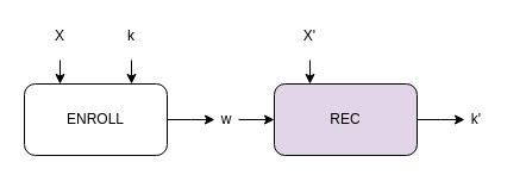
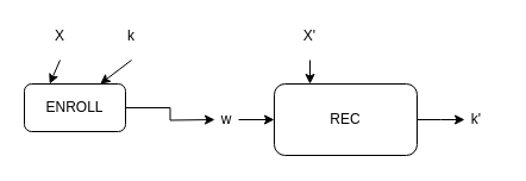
  <mxCell id="0" />
  <mxCell id="1" parent="0" />
  <mxCell id="2" style="edgeStyle=orthogonalEdgeStyle;rounded=0;orthogonalLoop=1;jettySize=auto;html=1;" edge="1" parent="1" source="3"><mxGeometry relative="1" as="geometry"><mxPoint x="180" y="100" as="targetPoint" /></mxGeometry></mxCell>
- <mxCell id="3" value="ENROLL" style="rounded=1;whiteSpace=wrap;html=1;" vertex="1" parent="1"><mxGeometry x="20" y="70" width="120" height="60" as="geometry" /></mxCell>
+ <mxCell id="3" value="ENROLL" style="rounded=1;whiteSpace=wrap;html=1;" vertex="1" parent="1"><mxGeometry x="20" y="70" width="85" height="40" as="geometry" /></mxCell>
  <mxCell id="4" value="" style="endArrow=classic;html=1;entryX=0.25;entryY=0;entryDx=0;entryDy=0;" edge="1" parent="1" target="3"><mxGeometry width="50" height="50" relative="1" as="geometry"><mxPoint x="50" y="50" as="sourcePoint" /><mxPoint x="-50" y="70" as="targetPoint" /></mxGeometry></mxCell>
  <mxCell id="5" value="" style="endArrow=classic;html=1;entryX=0.75;entryY=0;entryDx=0;entryDy=0;" edge="1" parent="1" target="3"><mxGeometry width="50" height="50" relative="1" as="geometry"><mxPoint x="110" y="50" as="sourcePoint" /><mxPoint x="60" y="80" as="targetPoint" /></mxGeometry></mxCell>
  <mxCell id="6" style="edgeStyle=orthogonalEdgeStyle;rounded=0;orthogonalLoop=1;jettySize=auto;html=1;" edge="1" parent="1"><mxGeometry relative="1" as="geometry"><mxPoint x="230" y="100" as="targetPoint" /><mxPoint x="200" y="100" as="sourcePoint" /></mxGeometry></mxCell>
  <mxCell id="7" value="w" style="text;html=1;strokeColor=none;fillColor=none;align=center;verticalAlign=middle;whiteSpace=wrap;rounded=0;" vertex="1" parent="1"><mxGeometry x="170" y="90" width="40" height="20" as="geometry" /></mxCell>
  <mxCell id="8" value="X" style="text;html=1;strokeColor=none;fillColor=none;align=center;verticalAlign=middle;whiteSpace=wrap;rounded=0;" vertex="1" parent="1"><mxGeometry x="30" y="20" width="40" height="20" as="geometry" /></mxCell>
  <mxCell id="9" value="k" style="text;html=1;strokeColor=none;fillColor=none;align=center;verticalAlign=middle;whiteSpace=wrap;rounded=0;" vertex="1" parent="1"><mxGeometry x="90" y="20" width="40" height="20" as="geometry" /></mxCell>
  <mxCell id="10" style="edgeStyle=orthogonalEdgeStyle;rounded=0;orthogonalLoop=1;jettySize=auto;html=1;" edge="1" parent="1" source="11"><mxGeometry relative="1" as="geometry"><mxPoint x="390" y="100" as="targetPoint" /></mxGeometry></mxCell>
- <mxCell id="11" value="REC" style="rounded=1;whiteSpace=wrap;html=1;fillColor=#e1d5e7;" vertex="1" parent="1"><mxGeometry x="230" y="70" width="120" height="60" as="geometry" /></mxCell>
+ <mxCell id="11" value="REC" style="rounded=1;whiteSpace=wrap;html=1;" vertex="1" parent="1"><mxGeometry x="230" y="70" width="120" height="60" as="geometry" /></mxCell>
  <mxCell id="12" value="" style="endArrow=classic;html=1;entryX=0.25;entryY=0;entryDx=0;entryDy=0;" edge="1" parent="1" target="11"><mxGeometry width="50" height="50" relative="1" as="geometry"><mxPoint x="260" y="50" as="sourcePoint" /><mxPoint x="160" y="70" as="targetPoint" /></mxGeometry></mxCell>
  <mxCell id="13" value="X'" style="text;html=1;strokeColor=none;fillColor=none;align=center;verticalAlign=middle;whiteSpace=wrap;rounded=0;" vertex="1" parent="1"><mxGeometry x="240" y="20" width="40" height="20" as="geometry" /></mxCell>
  <mxCell id="14" value="k'" style="text;html=1;strokeColor=none;fillColor=none;align=center;verticalAlign=middle;whiteSpace=wrap;rounded=0;" vertex="1" parent="1"><mxGeometry x="380" y="90" width="40" height="20" as="geometry" /></mxCell>
